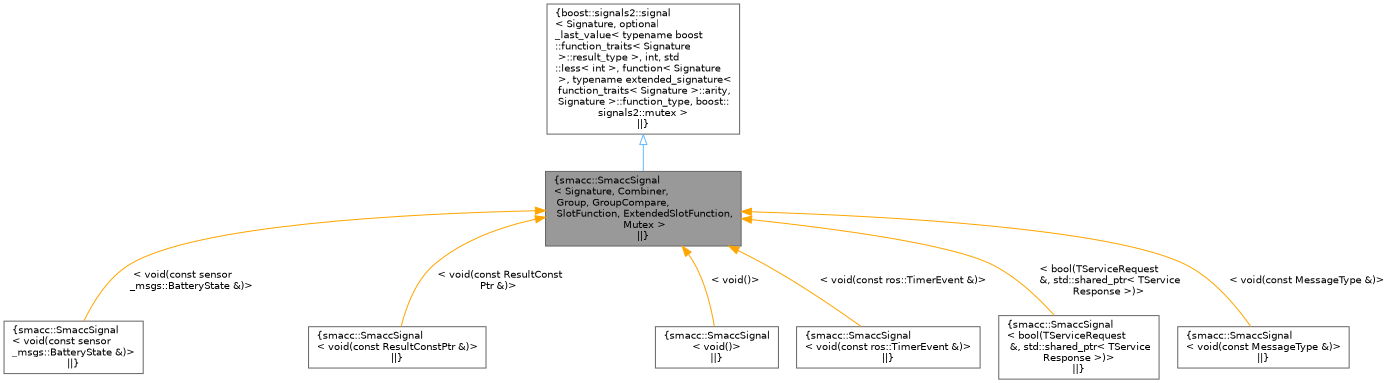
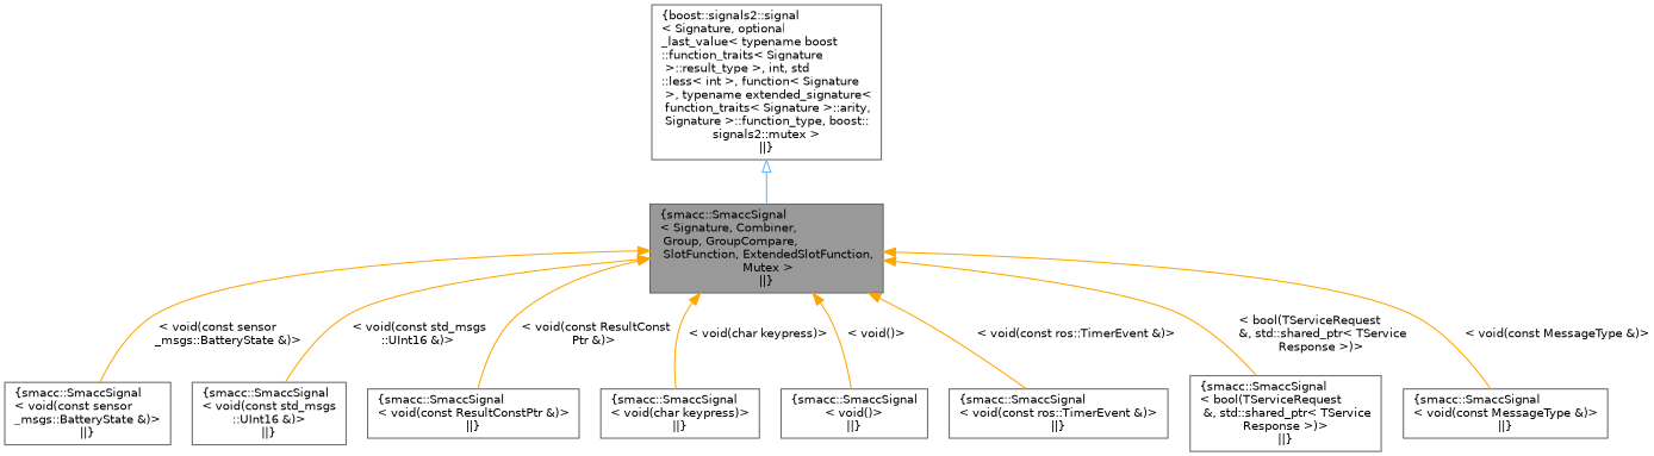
  digraph {
    node [color=gray40 fillcolor=white fontname=Helvetica fontsize=10 shape=box style=filled]
    edge [color=orange dir=back fontname=Helvetica fontsize=10 labelfontname=Helvetica labelfontsize=10 style=solid]
    n1 [fillcolor=grey60 fontcolor=black height=0.2 label="{smacc::SmaccSignal\l\< Signature, Combiner,\l Group, GroupCompare,\l SlotFunction, ExtendedSlotFunction,\l Mutex \>\n||}" width=0.4]
    n2 [height=0.2 label="{smacc::SmaccSignal\l\< void(const sensor\l_msgs::BatteryState &)\>\n||}" width=0.4]
+   n3 [height=0.2 label="{smacc::SmaccSignal\l\< void(const std_msgs\l::UInt16 &)\>\n||}" width=0.4]
    n4 [height=0.2 label="{smacc::SmaccSignal\l\< void(const ResultConstPtr &)\>\n||}" width=0.4]
+   n5 [height=0.2 label="{smacc::SmaccSignal\l\< void(char keypress)\>\n||}" width=0.4]
    n6 [height=0.2 label="{smacc::SmaccSignal\l\< void()\>\n||}" width=0.4]
    n7 [height=0.2 label="{smacc::SmaccSignal\l\< void(const ros::TimerEvent &)\>\n||}" width=0.4]
    n8 [height=0.2 label="{smacc::SmaccSignal\l\< bool(TServiceRequest\l &, std::shared_ptr\< TService\lResponse \>)\>\n||}" width=0.4]
    n9 [height=0.2 label="{smacc::SmaccSignal\l\< void(const MessageType &)\>\n||}" width=0.4]
    n10 [height=0.2 label="{boost::signals2::signal\l\< Signature, optional\l_last_value\< typename boost\l::function_traits\< Signature\l \>::result_type \>, int, std\l::less\< int \>, function\< Signature\l \>, typename extended_signature\<\l function_traits\< Signature \>::arity,\l Signature \>::function_type, boost::\lsignals2::mutex \>\n||}" width=0.4]
    n1 -> n2 [label=" \< void(const sensor\l_msgs::BatteryState &)\>"]
+   n1 -> n3 [label=" \< void(const std_msgs\l::UInt16 &)\>"]
    n1 -> n4 [label=" \< void(const ResultConst\lPtr &)\>"]
+   n1 -> n5 [label=" \< void(char keypress)\>"]
    n1 -> n6 [label=" \< void()\>"]
    n1 -> n7 [label=" \< void(const ros::TimerEvent &)\>"]
    n1 -> n8 [label=" \< bool(TServiceRequest\l &, std::shared_ptr\< TService\lResponse \>)\>"]
    n1 -> n9 [label=" \< void(const MessageType &)\>"]
    n10 -> n1 [arrowtail=onormal color=steelblue1]
  }
